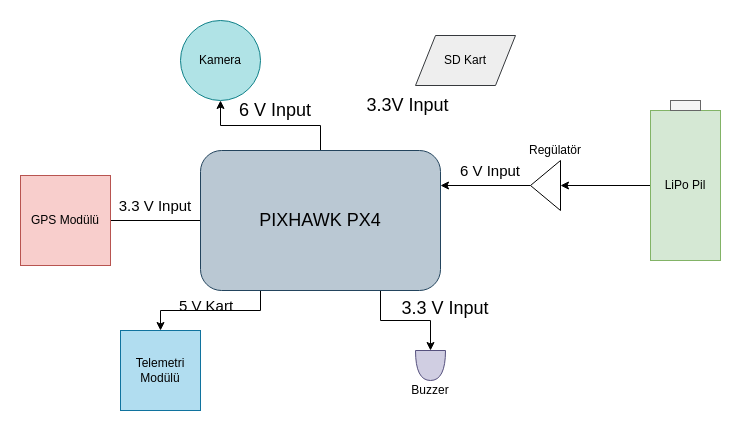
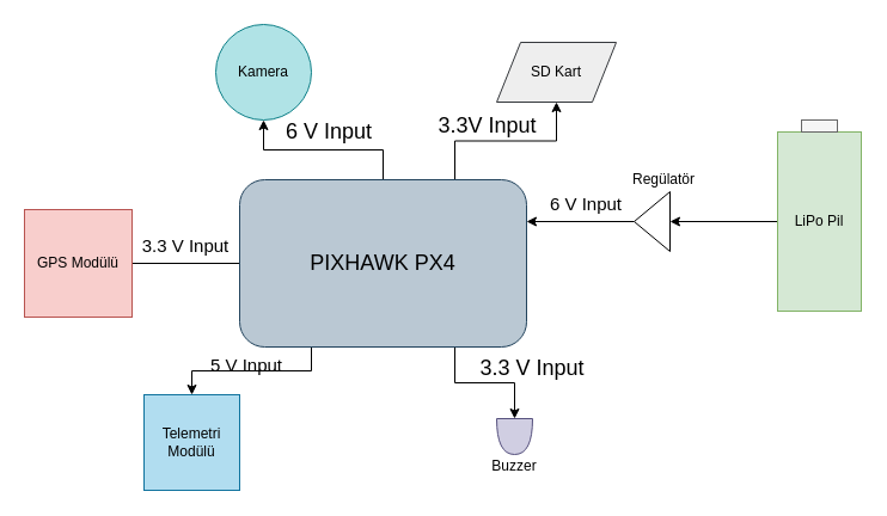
  <mxCell id="0" />
  <mxCell id="1" parent="0" />
  <mxCell id="2" style="edgeStyle=orthogonalEdgeStyle;rounded=0;orthogonalLoop=1;jettySize=auto;html=1;entryX=1;entryY=0.5;entryDx=0;entryDy=0;endArrow=none;" parent="1" source="7" target="8" edge="1"><mxGeometry relative="1" as="geometry" /></mxCell>
  <mxCell id="3" style="edgeStyle=orthogonalEdgeStyle;rounded=0;orthogonalLoop=1;jettySize=auto;html=1;exitX=0.25;exitY=1;exitDx=0;exitDy=0;" parent="1" source="7" target="9" edge="1"><mxGeometry relative="1" as="geometry" /></mxCell>
  <mxCell id="4" style="edgeStyle=orthogonalEdgeStyle;rounded=0;orthogonalLoop=1;jettySize=auto;html=1;entryX=0.5;entryY=1;entryDx=0;entryDy=0;" parent="1" source="7" target="16" edge="1"><mxGeometry relative="1" as="geometry" /></mxCell>
  <mxCell id="5" style="edgeStyle=orthogonalEdgeStyle;rounded=0;orthogonalLoop=1;jettySize=auto;html=1;exitX=0.75;exitY=1;exitDx=0;exitDy=0;entryX=0;entryY=0.5;entryDx=0;entryDy=0;entryPerimeter=0;" parent="1" source="7" target="22" edge="1"><mxGeometry relative="1" as="geometry" /></mxCell>
+ <mxCell id="6" style="edgeStyle=orthogonalEdgeStyle;rounded=0;orthogonalLoop=1;jettySize=auto;html=1;exitX=0.75;exitY=0;exitDx=0;exitDy=0;entryX=0.5;entryY=1;entryDx=0;entryDy=0;" edge="1" parent="1" source="7" target="25"><mxGeometry relative="1" as="geometry" /></mxCell>
  <mxCell id="7" value="&lt;font style=&quot;font-size: 18px&quot;&gt;PIXHAWK PX4&lt;/font&gt;" style="whiteSpace=wrap;html=1;fillColor=#bac8d3;strokeColor=#23445d;rounded=1;" parent="1" vertex="1"><mxGeometry x="200" y="150" width="240" height="140" as="geometry" /></mxCell>
  <mxCell id="8" value="GPS Modülü" style="whiteSpace=wrap;html=1;aspect=fixed;fillColor=#f8cecc;strokeColor=#b85450;" parent="1" vertex="1"><mxGeometry x="20" y="175" width="90" height="90" as="geometry" /></mxCell>
  <mxCell id="9" value="Telemetri Modülü" style="whiteSpace=wrap;html=1;aspect=fixed;fillColor=#b1ddf0;strokeColor=#10739e;" parent="1" vertex="1"><mxGeometry x="120" y="330" width="80" height="80" as="geometry" /></mxCell>
  <mxCell id="10" style="edgeStyle=orthogonalEdgeStyle;rounded=0;orthogonalLoop=1;jettySize=auto;html=1;exitX=0;exitY=0.5;exitDx=0;exitDy=0;entryX=0;entryY=0.5;entryDx=0;entryDy=0;" parent="1" source="11" target="20" edge="1"><mxGeometry relative="1" as="geometry" /></mxCell>
  <mxCell id="11" value="LiPo Pil" style="rounded=0;whiteSpace=wrap;html=1;fillColor=#d5e8d4;strokeColor=#82b366;" parent="1" vertex="1"><mxGeometry x="650" y="110" width="70" height="150" as="geometry" /></mxCell>
  <mxCell id="12" value="" style="rounded=0;whiteSpace=wrap;html=1;fillColor=#f5f5f5;strokeColor=#666666;fontColor=#333333;" parent="1" vertex="1"><mxGeometry x="670" y="100" width="30" height="10" as="geometry" /></mxCell>
  <mxCell id="13" value="&lt;span style=&quot;font-size: 15px&quot;&gt;3.3 V Input&lt;/span&gt;" style="text;html=1;strokeColor=none;fillColor=none;align=center;verticalAlign=middle;whiteSpace=wrap;rounded=0;" parent="1" vertex="1"><mxGeometry x="110" y="195" width="90" height="20" as="geometry" /></mxCell>
  <mxCell id="14" value="&lt;font style=&quot;font-size: 15px&quot;&gt;6 V Input&lt;/font&gt;" style="text;html=1;strokeColor=none;fillColor=none;align=center;verticalAlign=middle;whiteSpace=wrap;rounded=0;" parent="1" vertex="1"><mxGeometry x="450" y="160" width="80" height="20" as="geometry" /></mxCell>
- <mxCell id="15" value="&lt;font style=&quot;font-size: 15px&quot;&gt;5 V Kart&lt;/font&gt;" style="text;html=1;strokeColor=none;fillColor=none;align=center;verticalAlign=middle;whiteSpace=wrap;rounded=0;" parent="1" vertex="1"><mxGeometry x="166" y="300" width="80" height="10" as="geometry" /></mxCell>
+ <mxCell id="15" value="&lt;font style=&quot;font-size: 15px&quot;&gt;5 V Input&lt;/font&gt;" style="text;html=1;strokeColor=none;fillColor=none;align=center;verticalAlign=middle;whiteSpace=wrap;rounded=0;" parent="1" vertex="1"><mxGeometry x="166" y="300" width="80" height="10" as="geometry" /></mxCell>
  <mxCell id="16" value="&lt;font style=&quot;font-size: 12px&quot;&gt;Kamera&lt;/font&gt;" style="ellipse;whiteSpace=wrap;html=1;aspect=fixed;fillColor=#b0e3e6;strokeColor=#0e8088;" parent="1" vertex="1"><mxGeometry x="180" y="20" width="80" height="80" as="geometry" /></mxCell>
  <mxCell id="17" value="&lt;font style=&quot;font-size: 18px&quot;&gt;6 V Input&lt;/font&gt;" style="text;html=1;strokeColor=none;fillColor=none;align=center;verticalAlign=middle;whiteSpace=wrap;rounded=0;" parent="1" vertex="1"><mxGeometry x="230" y="100" width="90" height="20" as="geometry" /></mxCell>
  <mxCell id="18" style="edgeStyle=orthogonalEdgeStyle;rounded=0;orthogonalLoop=1;jettySize=auto;html=1;exitX=0.5;exitY=1;exitDx=0;exitDy=0;" parent="1" source="15" target="15" edge="1"><mxGeometry relative="1" as="geometry" /></mxCell>
  <mxCell id="19" style="edgeStyle=orthogonalEdgeStyle;rounded=0;orthogonalLoop=1;jettySize=auto;html=1;exitX=1;exitY=0.5;exitDx=0;exitDy=0;entryX=1;entryY=0.25;entryDx=0;entryDy=0;" parent="1" source="20" target="7" edge="1"><mxGeometry relative="1" as="geometry" /></mxCell>
  <mxCell id="20" value="" style="triangle;whiteSpace=wrap;html=1;rotation=-180;" parent="1" vertex="1"><mxGeometry x="530" y="160" width="30" height="50" as="geometry" /></mxCell>
  <mxCell id="21" value="Regülatör" style="text;html=1;strokeColor=none;fillColor=none;align=center;verticalAlign=middle;whiteSpace=wrap;rounded=0;" parent="1" vertex="1"><mxGeometry x="520" y="140" width="70" height="20" as="geometry" /></mxCell>
  <mxCell id="22" value="" style="shape=or;whiteSpace=wrap;html=1;rotation=90;fillColor=#d0cee2;strokeColor=#56517e;" parent="1" vertex="1"><mxGeometry x="415" y="350" width="30" height="30" as="geometry" /></mxCell>
  <mxCell id="23" value="Buzzer" style="text;html=1;strokeColor=none;fillColor=none;align=center;verticalAlign=middle;whiteSpace=wrap;rounded=0;" parent="1" vertex="1"><mxGeometry x="410" y="380" width="40" height="20" as="geometry" /></mxCell>
  <mxCell id="24" value="&lt;font style=&quot;font-size: 18px&quot;&gt;3.3 V Input&lt;/font&gt;" style="text;html=1;strokeColor=none;fillColor=none;align=center;verticalAlign=middle;whiteSpace=wrap;rounded=0;" parent="1" vertex="1"><mxGeometry x="390" y="300" width="110" height="15" as="geometry" /></mxCell>
  <mxCell id="25" value="SD Kart" style="shape=parallelogram;perimeter=parallelogramPerimeter;whiteSpace=wrap;html=1;fixedSize=1;fillColor=#eeeeee;strokeColor=#36393d;" vertex="1" parent="1"><mxGeometry x="415" y="35" width="100" height="50" as="geometry" /></mxCell>
  <mxCell id="26" value="&lt;font style=&quot;font-size: 18px&quot;&gt;3.3V Input&lt;/font&gt;" style="text;html=1;strokeColor=none;fillColor=none;align=center;verticalAlign=middle;whiteSpace=wrap;rounded=0;" vertex="1" parent="1"><mxGeometry x="350" y="95" width="115" height="20" as="geometry" /></mxCell>
